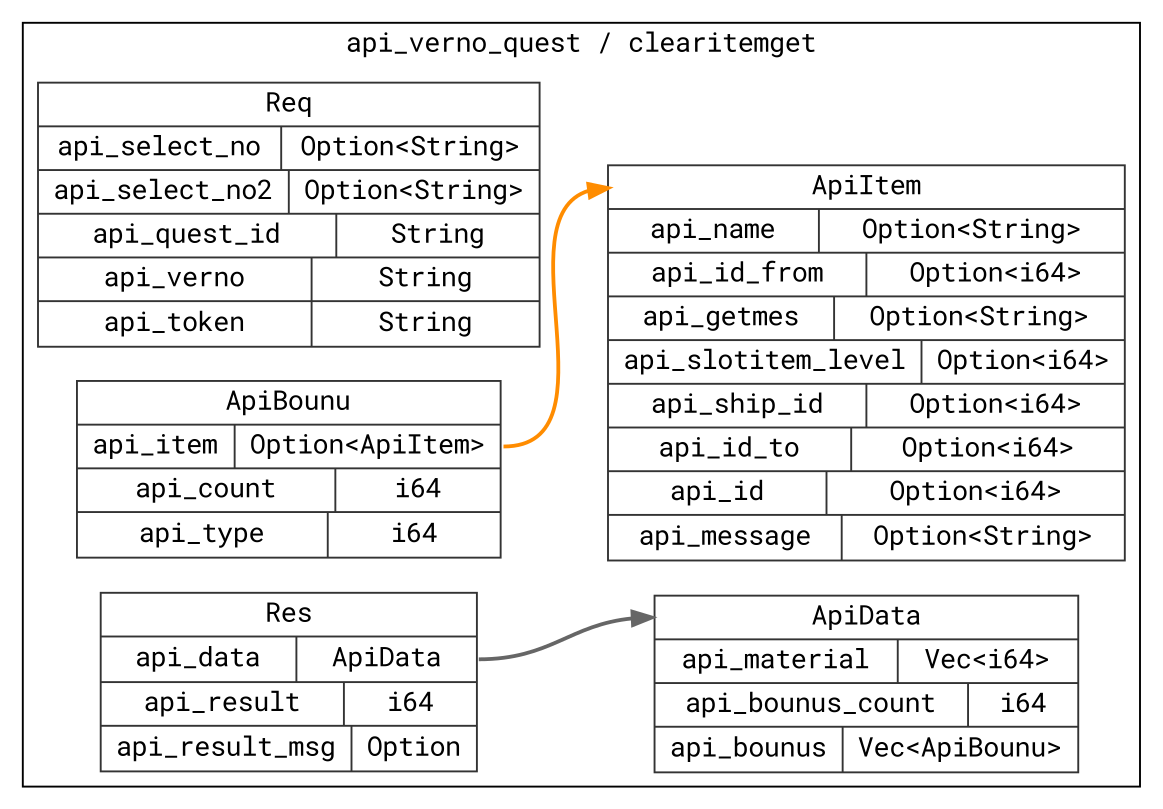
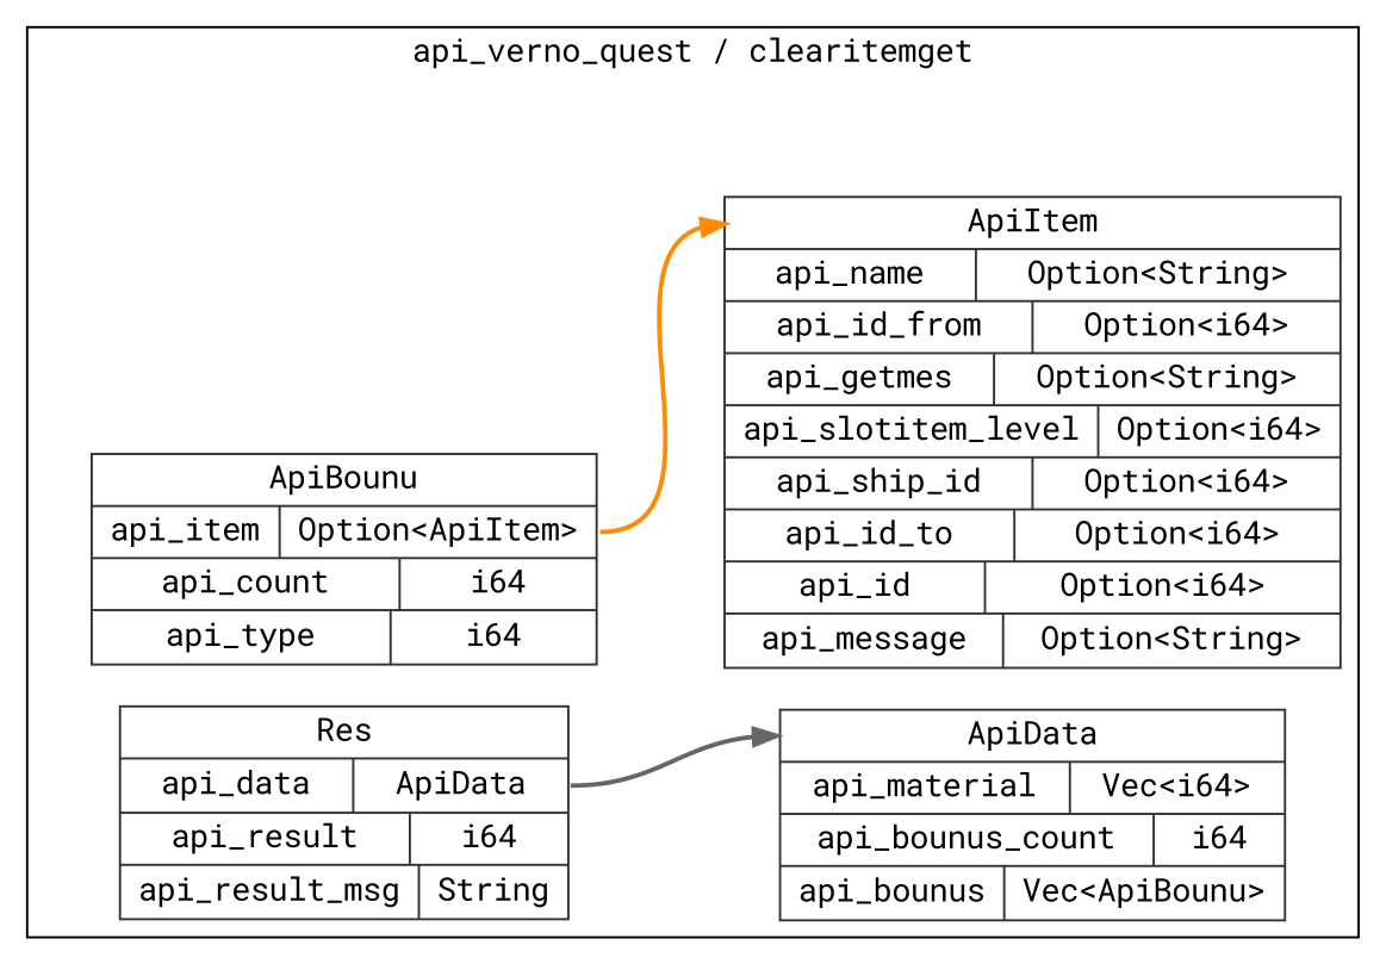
  digraph {
    fontname="Roboto Mono"
    rankdir=LR
    node [color=gray20 fontname="Roboto Mono" shape=record style=solid]
    edge [fontname="Roboto Mono" style=bold]
-   n1 [label="<Req> Req  | { api_select_no | <api_select_no> Option\<String\> } | { api_select_no2 | <api_select_no2> Option\<String\> } | { api_quest_id | <api_quest_id> String } | { api_verno | <api_verno> String } | { api_token | <api_token> String }"]
    n2 [label="<ApiBounu> ApiBounu  | { api_item | <api_item> Option\<ApiItem\> } | { api_count | <api_count> i64 } | { api_type | <api_type> i64 }"]
    n3 [label="<ApiItem> ApiItem  | { api_name | <api_name> Option\<String\> } | { api_id_from | <api_id_from> Option\<i64\> } | { api_getmes | <api_getmes> Option\<String\> } | { api_slotitem_level | <api_slotitem_level> Option\<i64\> } | { api_ship_id | <api_ship_id> Option\<i64\> } | { api_id_to | <api_id_to> Option\<i64\> } | { api_id | <api_id> Option\<i64\> } | { api_message | <api_message> Option\<String\> }"]
    n4 [label="<ApiData> ApiData  | { api_material | <api_material> Vec\<i64\> } | { api_bounus_count | <api_bounus_count> i64 } | { api_bounus | <api_bounus> Vec\<ApiBounu\> }"]
-   n5 [label="<Res> Res  | { api_data | <api_data> ApiData } | { api_result | <api_result> i64 } | { api_result_msg | <api_result_msg> Option }"]
+   n5 [label="<Res> Res  | { api_data | <api_data> ApiData } | { api_result | <api_result> i64 } | { api_result_msg | <api_result_msg> String }"]
    subgraph cluster_1 {
      label="api_verno_quest / clearitemget"
-     n1
      n2
      n3
      n4
      n5
    }
    n2 -> n3 [color=darkorange headport="ApiItem:w" tailport="api_item:e"]
    n5 -> n4 [color=gray40 headport="ApiData:w" tailport="api_data:e"]
  }
